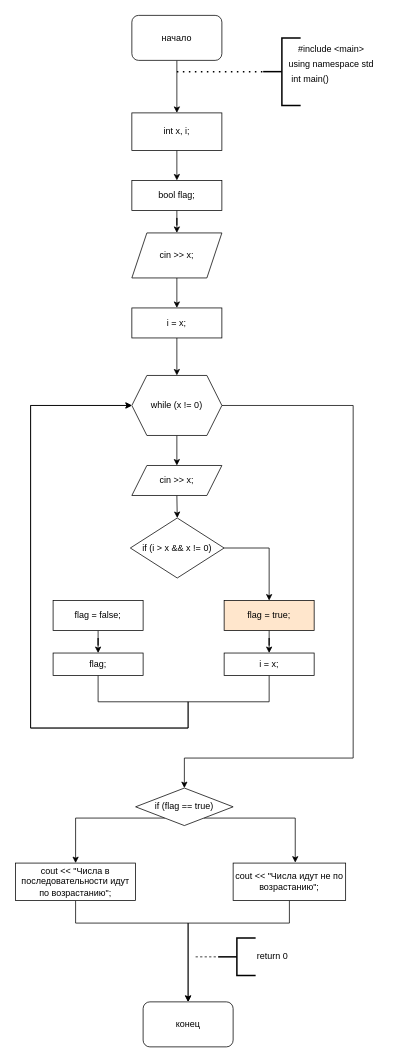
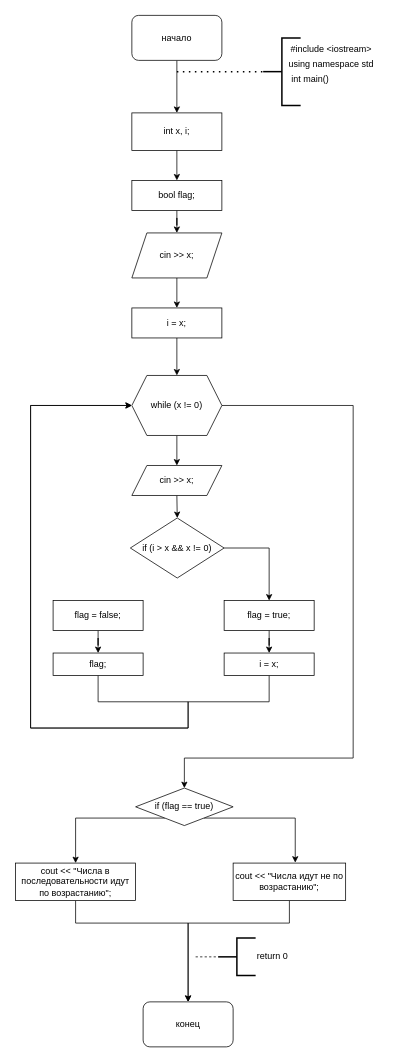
  <mxCell id="0" />
  <mxCell id="1" parent="0" />
  <mxCell id="2" value="" style="strokeWidth=2;html=1;shape=mxgraph.flowchart.annotation_2;align=left;labelPosition=right;pointerEvents=1;" vertex="1" parent="1"><mxGeometry x="350" y="50" width="50" height="90" as="geometry" /></mxCell>
  <mxCell id="3" value="int main()" style="text;html=1;strokeColor=none;fillColor=none;align=center;verticalAlign=middle;whiteSpace=wrap;rounded=0;" vertex="1" parent="1"><mxGeometry x="383" y="90" width="60" height="30" as="geometry" /></mxCell>
  <mxCell id="4" style="edgeStyle=orthogonalEdgeStyle;rounded=0;orthogonalLoop=1;jettySize=auto;html=1;entryX=0.5;entryY=0;entryDx=0;entryDy=0;" edge="1" parent="1" source="5" target="10"><mxGeometry relative="1" as="geometry" /></mxCell>
  <mxCell id="5" value="начало" style="rounded=1;whiteSpace=wrap;html=1;" vertex="1" parent="1"><mxGeometry x="175" y="20" width="120" height="60" as="geometry" /></mxCell>
  <mxCell id="6" value="" style="endArrow=none;dashed=1;html=1;dashPattern=1 3;strokeWidth=2;rounded=0;entryX=0;entryY=0.5;entryDx=0;entryDy=0;entryPerimeter=0;" edge="1" parent="1" target="2"><mxGeometry width="50" height="50" relative="1" as="geometry"><mxPoint x="235" y="95" as="sourcePoint" /><mxPoint x="260" y="200" as="targetPoint" /></mxGeometry></mxCell>
- <mxCell id="7" value="#include &amp;lt;main&amp;gt; " style="text;html=1;strokeColor=none;fillColor=none;align=center;verticalAlign=middle;whiteSpace=wrap;rounded=0;" vertex="1" parent="1"><mxGeometry x="370" y="50" width="142" height="30" as="geometry" /></mxCell>
+ <mxCell id="7" value="#include &amp;lt;iostream&amp;gt; " style="text;html=1;strokeColor=none;fillColor=none;align=center;verticalAlign=middle;whiteSpace=wrap;rounded=0;" vertex="1" parent="1"><mxGeometry x="370" y="50" width="142" height="30" as="geometry" /></mxCell>
  <mxCell id="8" value="using namespace std" style="text;html=1;strokeColor=none;fillColor=none;align=center;verticalAlign=middle;whiteSpace=wrap;rounded=0;" vertex="1" parent="1"><mxGeometry x="375" y="70" width="132" height="30" as="geometry" /></mxCell>
  <mxCell id="9" style="edgeStyle=orthogonalEdgeStyle;rounded=0;orthogonalLoop=1;jettySize=auto;html=1;entryX=0.5;entryY=0;entryDx=0;entryDy=0;" edge="1" parent="1" source="10" target="12"><mxGeometry relative="1" as="geometry" /></mxCell>
  <mxCell id="10" value="int x, i;" style="rounded=0;whiteSpace=wrap;html=1;" vertex="1" parent="1"><mxGeometry x="175" y="150" width="120" height="50" as="geometry" /></mxCell>
  <mxCell id="11" style="edgeStyle=orthogonalEdgeStyle;rounded=0;orthogonalLoop=1;jettySize=auto;html=1;entryX=0.5;entryY=0;entryDx=0;entryDy=0;" edge="1" parent="1" source="12" target="14"><mxGeometry relative="1" as="geometry" /></mxCell>
  <mxCell id="12" value="bool flag;" style="rounded=0;whiteSpace=wrap;html=1;" vertex="1" parent="1"><mxGeometry x="175" y="240" width="120" height="40" as="geometry" /></mxCell>
  <mxCell id="13" style="edgeStyle=orthogonalEdgeStyle;rounded=0;orthogonalLoop=1;jettySize=auto;html=1;entryX=0.5;entryY=0;entryDx=0;entryDy=0;" edge="1" parent="1" source="14" target="16"><mxGeometry relative="1" as="geometry" /></mxCell>
  <mxCell id="14" value="cin &gt;&gt; x;" style="shape=parallelogram;perimeter=parallelogramPerimeter;whiteSpace=wrap;html=1;fixedSize=1;" vertex="1" parent="1"><mxGeometry x="175" y="310" width="120" height="60" as="geometry" /></mxCell>
  <mxCell id="15" style="edgeStyle=orthogonalEdgeStyle;rounded=0;orthogonalLoop=1;jettySize=auto;html=1;entryX=0.5;entryY=0;entryDx=0;entryDy=0;" edge="1" parent="1" source="16" target="19"><mxGeometry relative="1" as="geometry" /></mxCell>
  <mxCell id="16" value="i = x;" style="rounded=0;whiteSpace=wrap;html=1;" vertex="1" parent="1"><mxGeometry x="175" y="410" width="120" height="40" as="geometry" /></mxCell>
  <mxCell id="17" style="edgeStyle=orthogonalEdgeStyle;rounded=0;orthogonalLoop=1;jettySize=auto;html=1;entryX=0.5;entryY=0;entryDx=0;entryDy=0;" edge="1" parent="1" source="19" target="21"><mxGeometry relative="1" as="geometry" /></mxCell>
  <mxCell id="18" style="edgeStyle=orthogonalEdgeStyle;rounded=0;orthogonalLoop=1;jettySize=auto;html=1;entryX=0.5;entryY=0;entryDx=0;entryDy=0;" edge="1" parent="1" source="19" target="34"><mxGeometry relative="1" as="geometry"><mxPoint x="440" y="670" as="targetPoint" /><Array as="points"><mxPoint x="470" y="540" /><mxPoint x="470" y="1010" /></Array></mxGeometry></mxCell>
  <mxCell id="19" value="while (x != 0)" style="shape=hexagon;perimeter=hexagonPerimeter2;whiteSpace=wrap;html=1;fixedSize=1;" vertex="1" parent="1"><mxGeometry x="175" y="500" width="120" height="80" as="geometry" /></mxCell>
  <mxCell id="20" style="edgeStyle=orthogonalEdgeStyle;rounded=0;orthogonalLoop=1;jettySize=auto;html=1;exitX=0.5;exitY=1;exitDx=0;exitDy=0;entryX=0.5;entryY=0;entryDx=0;entryDy=0;" edge="1" parent="1" source="21" target="23"><mxGeometry relative="1" as="geometry" /></mxCell>
  <mxCell id="21" value="cin &gt;&gt; x;" style="shape=parallelogram;perimeter=parallelogramPerimeter;whiteSpace=wrap;html=1;fixedSize=1;" vertex="1" parent="1"><mxGeometry x="175" y="620" width="120" height="40" as="geometry" /></mxCell>
  <mxCell id="22" style="edgeStyle=orthogonalEdgeStyle;rounded=0;orthogonalLoop=1;jettySize=auto;html=1;" edge="1" parent="1" source="23" target="29"><mxGeometry relative="1" as="geometry"><Array as="points"><mxPoint x="358" y="730" /></Array></mxGeometry></mxCell>
  <mxCell id="23" value="if (i &gt; x &amp;&amp; x != 0)" style="rhombus;whiteSpace=wrap;html=1;" vertex="1" parent="1"><mxGeometry x="173" y="690" width="125" height="80" as="geometry" /></mxCell>
  <mxCell id="24" style="edgeStyle=orthogonalEdgeStyle;rounded=0;orthogonalLoop=1;jettySize=auto;html=1;entryX=0.5;entryY=0;entryDx=0;entryDy=0;" edge="1" parent="1" source="25" target="27"><mxGeometry relative="1" as="geometry" /></mxCell>
  <mxCell id="25" value="flag = false;" style="rounded=0;whiteSpace=wrap;html=1;" vertex="1" parent="1"><mxGeometry x="70" y="800" width="120" height="40" as="geometry" /></mxCell>
  <mxCell id="26" style="edgeStyle=orthogonalEdgeStyle;rounded=0;orthogonalLoop=1;jettySize=auto;html=1;entryX=0;entryY=0.5;entryDx=0;entryDy=0;" edge="1" parent="1" source="27" target="19"><mxGeometry relative="1" as="geometry"><mxPoint x="190" y="970" as="targetPoint" /><Array as="points"><mxPoint x="130" y="935" /><mxPoint x="250" y="935" /><mxPoint x="250" y="970" /><mxPoint x="40" y="970" /><mxPoint x="40" y="540" /></Array></mxGeometry></mxCell>
  <mxCell id="27" value="flag;" style="rounded=0;whiteSpace=wrap;html=1;" vertex="1" parent="1"><mxGeometry x="70" y="870" width="120" height="30" as="geometry" /></mxCell>
  <mxCell id="28" style="edgeStyle=orthogonalEdgeStyle;rounded=0;orthogonalLoop=1;jettySize=auto;html=1;entryX=0.5;entryY=0;entryDx=0;entryDy=0;" edge="1" parent="1" source="29" target="31"><mxGeometry relative="1" as="geometry" /></mxCell>
- <mxCell id="29" value="flag = true;" style="rounded=0;whiteSpace=wrap;html=1;fillColor=#ffe6cc;" vertex="1" parent="1"><mxGeometry x="298" y="800" width="120" height="40" as="geometry" /></mxCell>
+ <mxCell id="29" value="flag = true;" style="rounded=0;whiteSpace=wrap;html=1;" vertex="1" parent="1"><mxGeometry x="298" y="800" width="120" height="40" as="geometry" /></mxCell>
  <mxCell id="30" style="edgeStyle=orthogonalEdgeStyle;rounded=0;orthogonalLoop=1;jettySize=auto;html=1;entryX=0;entryY=0.5;entryDx=0;entryDy=0;" edge="1" parent="1" source="31" target="19"><mxGeometry relative="1" as="geometry"><mxPoint x="30" y="560" as="targetPoint" /><Array as="points"><mxPoint x="358" y="935" /><mxPoint x="250" y="935" /><mxPoint x="250" y="970" /><mxPoint x="40" y="970" /><mxPoint x="40" y="540" /></Array></mxGeometry></mxCell>
  <mxCell id="31" value="i = x;" style="rounded=0;whiteSpace=wrap;html=1;" vertex="1" parent="1"><mxGeometry x="298" y="870" width="120" height="30" as="geometry" /></mxCell>
  <mxCell id="32" style="edgeStyle=orthogonalEdgeStyle;rounded=0;orthogonalLoop=1;jettySize=auto;html=1;entryX=0.5;entryY=0;entryDx=0;entryDy=0;" edge="1" parent="1" source="34" target="36"><mxGeometry relative="1" as="geometry"><Array as="points"><mxPoint x="100" y="1090" /></Array></mxGeometry></mxCell>
  <mxCell id="33" style="edgeStyle=orthogonalEdgeStyle;rounded=0;orthogonalLoop=1;jettySize=auto;html=1;entryX=0.552;entryY=-0.012;entryDx=0;entryDy=0;entryPerimeter=0;" edge="1" parent="1" source="34" target="38"><mxGeometry relative="1" as="geometry"><Array as="points"><mxPoint x="393" y="1090" /></Array></mxGeometry></mxCell>
  <mxCell id="34" value="if (flag == true)" style="rhombus;whiteSpace=wrap;html=1;" vertex="1" parent="1"><mxGeometry x="180" y="1050" width="130" height="50" as="geometry" /></mxCell>
  <mxCell id="35" style="edgeStyle=orthogonalEdgeStyle;rounded=0;orthogonalLoop=1;jettySize=auto;html=1;entryX=0.5;entryY=0;entryDx=0;entryDy=0;" edge="1" parent="1" source="36" target="40"><mxGeometry relative="1" as="geometry"><mxPoint x="160" y="1260" as="targetPoint" /><Array as="points"><mxPoint x="100" y="1230" /><mxPoint x="250" y="1230" /></Array></mxGeometry></mxCell>
  <mxCell id="36" value="cout &lt;&lt; &quot;Числа в последовательности идут по возрастанию&quot;;" style="rounded=0;whiteSpace=wrap;html=1;" vertex="1" parent="1"><mxGeometry x="20" y="1150" width="160" height="50" as="geometry" /></mxCell>
  <mxCell id="37" style="edgeStyle=orthogonalEdgeStyle;rounded=0;orthogonalLoop=1;jettySize=auto;html=1;entryX=0.5;entryY=0;entryDx=0;entryDy=0;" edge="1" parent="1" source="38" target="40"><mxGeometry relative="1" as="geometry"><mxPoint x="310" y="1260" as="targetPoint" /><Array as="points"><mxPoint x="385" y="1230" /><mxPoint x="250" y="1230" /></Array></mxGeometry></mxCell>
  <mxCell id="38" value="cout &lt;&lt; &quot;Числа идут не по возрастанию&quot;;" style="rounded=0;whiteSpace=wrap;html=1;" vertex="1" parent="1"><mxGeometry x="310" y="1150" width="150" height="50" as="geometry" /></mxCell>
  <mxCell id="39" value="return 0" style="strokeWidth=2;html=1;shape=mxgraph.flowchart.annotation_2;align=left;labelPosition=right;pointerEvents=1;" vertex="1" parent="1"><mxGeometry x="290" y="1250" width="50" height="50" as="geometry" /></mxCell>
  <mxCell id="40" value="конец" style="rounded=1;whiteSpace=wrap;html=1;" vertex="1" parent="1"><mxGeometry x="190" y="1335" width="120" height="60" as="geometry" /></mxCell>
  <mxCell id="41" value="" style="endArrow=none;dashed=1;html=1;rounded=0;entryX=0;entryY=0.5;entryDx=0;entryDy=0;entryPerimeter=0;" edge="1" parent="1" target="39"><mxGeometry width="50" height="50" relative="1" as="geometry"><mxPoint x="260" y="1275" as="sourcePoint" /><mxPoint x="280" y="1260" as="targetPoint" /></mxGeometry></mxCell>
